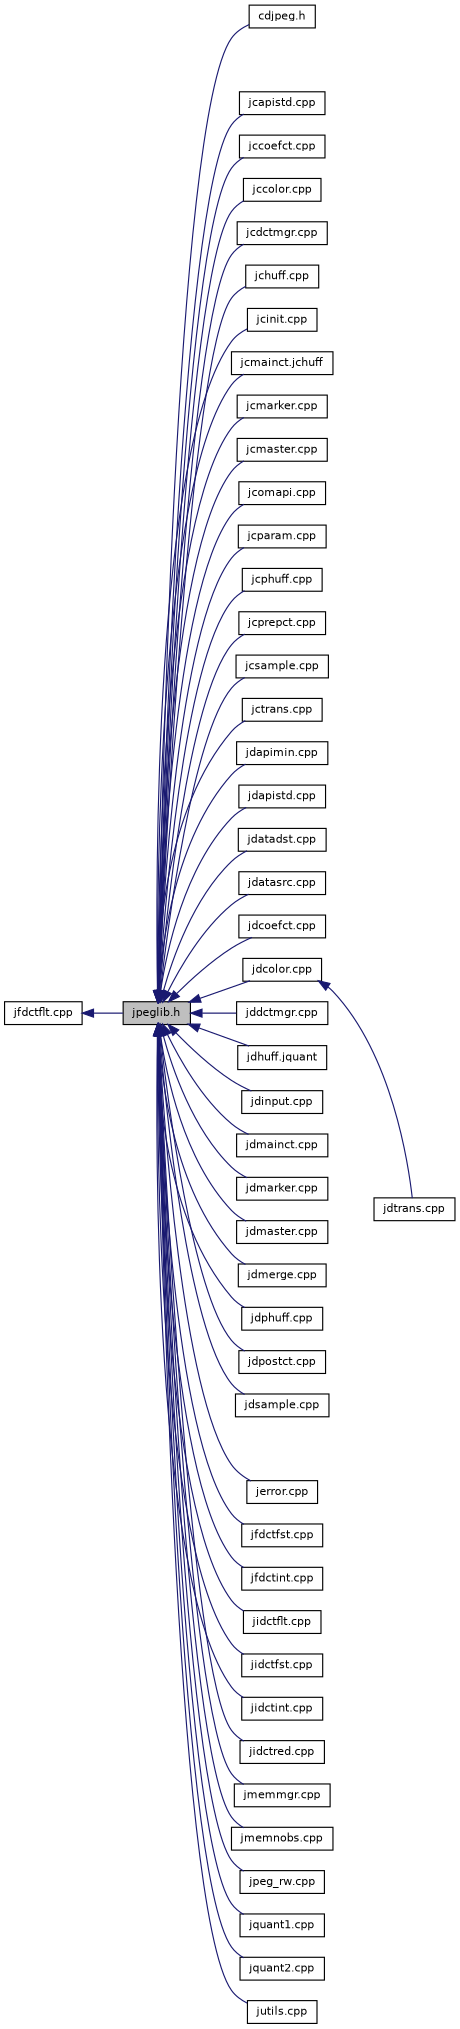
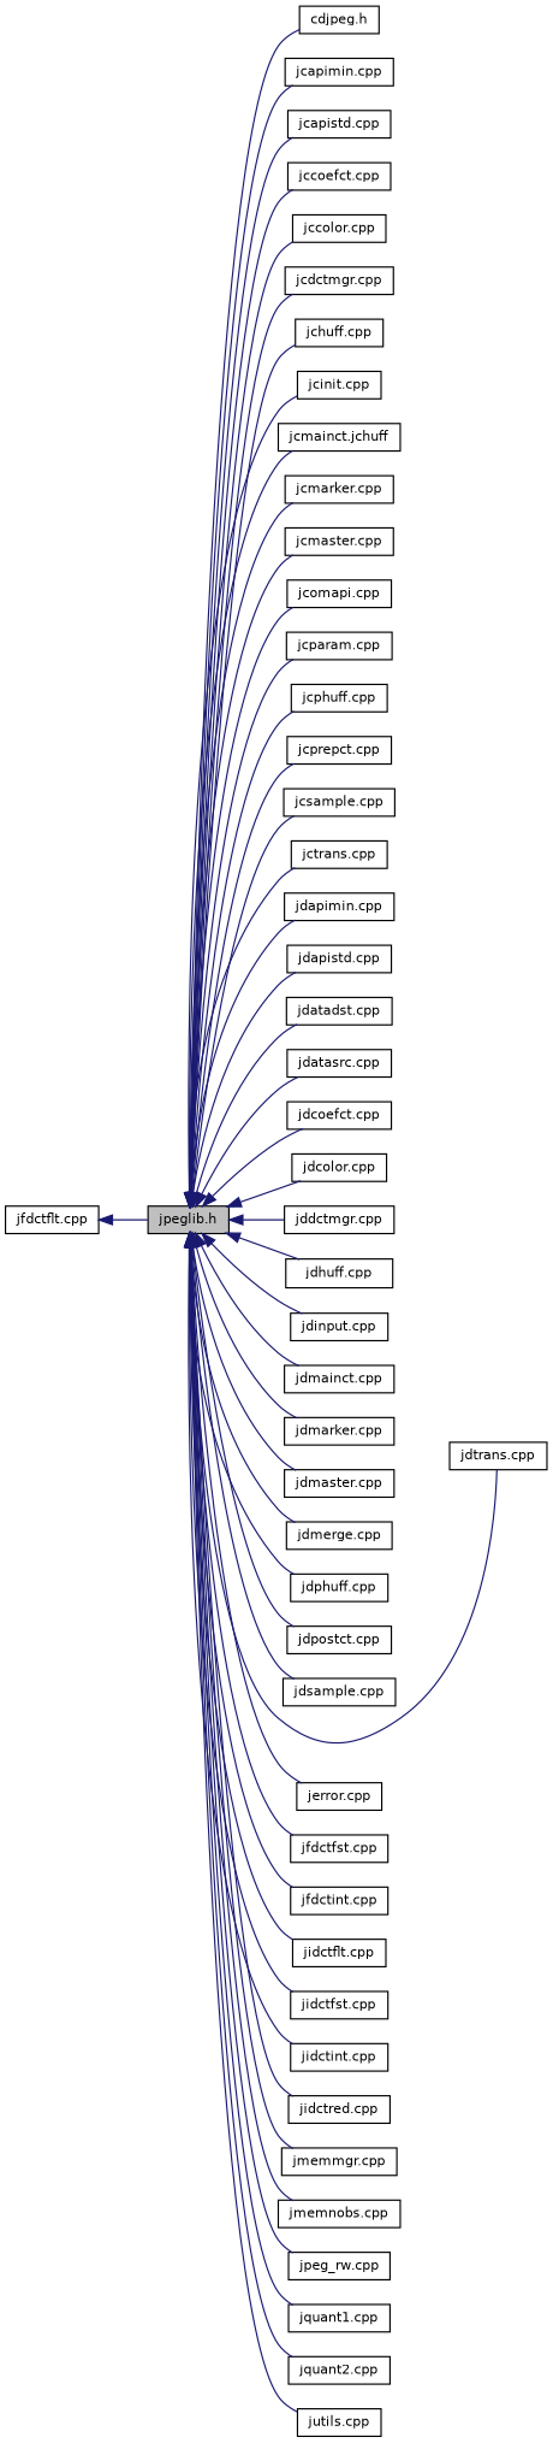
  digraph {
    rankdir=LR
    node [color=black fillcolor=white fontname=Helvetica fontsize=10 shape=record style=filled]
    edge [color=midnightblue dir=back fontname=Helvetica fontsize=10 labelfontname=Helvetica labelfontsize=10 style=solid]
    n1 [fillcolor=grey75 fontcolor=black height=0.2 label="jpeglib.h" width=0.4]
    n2 [height=0.2 label="cdjpeg.h" width=0.4]
+   n3 [height=0.2 label="jcapimin.cpp" width=0.4]
    n4 [height=0.2 label="jcapistd.cpp" width=0.4]
    n5 [height=0.2 label="jccoefct.cpp" width=0.4]
    n6 [height=0.2 label="jccolor.cpp" width=0.4]
    n7 [height=0.2 label="jcdctmgr.cpp" width=0.4]
    n8 [height=0.2 label="jchuff.cpp" width=0.4]
    n9 [height=0.2 label="jcinit.cpp" width=0.4]
    n10 [height=0.2 label="jcmainct.jchuff" width=0.4]
    n11 [height=0.2 label="jcmarker.cpp" width=0.4]
    n12 [height=0.2 label="jcmaster.cpp" width=0.4]
    n13 [height=0.2 label="jcomapi.cpp" width=0.4]
    n14 [height=0.2 label="jcparam.cpp" width=0.4]
    n15 [height=0.2 label="jcphuff.cpp" width=0.4]
    n16 [height=0.2 label="jcprepct.cpp" width=0.4]
    n17 [height=0.2 label="jcsample.cpp" width=0.4]
    n18 [height=0.2 label="jctrans.cpp" width=0.4]
    n19 [height=0.2 label="jdapimin.cpp" width=0.4]
    n20 [height=0.2 label="jdapistd.cpp" width=0.4]
    n21 [height=0.2 label="jdatadst.cpp" width=0.4]
    n22 [height=0.2 label="jdatasrc.cpp" width=0.4]
    n23 [height=0.2 label="jdcoefct.cpp" width=0.4]
    n24 [height=0.2 label="jdcolor.cpp" width=0.4]
    n25 [height=0.2 label="jddctmgr.cpp" width=0.4]
-   n26 [height=0.2 label="jdhuff.jquant" width=0.4]
+   n26 [height=0.2 label="jdhuff.cpp" width=0.4]
    n27 [height=0.2 label="jdinput.cpp" width=0.4]
    n28 [height=0.2 label="jdmainct.cpp" width=0.4]
    n29 [height=0.2 label="jdmarker.cpp" width=0.4]
    n30 [height=0.2 label="jdmaster.cpp" width=0.4]
    n31 [height=0.2 label="jdmerge.cpp" width=0.4]
    n32 [height=0.2 label="jdphuff.cpp" width=0.4]
    n33 [height=0.2 label="jdpostct.cpp" width=0.4]
    n34 [height=0.2 label="jdsample.cpp" width=0.4]
    n35 [height=0.2 label="jdtrans.cpp" width=0.4]
    n36 [height=0.2 label="jerror.cpp" width=0.4]
    n37 [height=0.2 label="jfdctfst.cpp" width=0.4]
    n38 [height=0.2 label="jfdctint.cpp" width=0.4]
    n39 [height=0.2 label="jidctflt.cpp" width=0.4]
    n40 [height=0.2 label="jidctfst.cpp" width=0.4]
    n41 [height=0.2 label="jidctint.cpp" width=0.4]
    n42 [height=0.2 label="jidctred.cpp" width=0.4]
    n43 [height=0.2 label="jmemmgr.cpp" width=0.4]
    n44 [height=0.2 label="jmemnobs.cpp" width=0.4]
    n45 [height=0.2 label="jpeg_rw.cpp" width=0.4]
    n46 [height=0.2 label="jquant1.cpp" width=0.4]
    n47 [height=0.2 label="jquant2.cpp" width=0.4]
    n48 [height=0.2 label="jutils.cpp" width=0.4]
    n49 [height=0.2 label="jfdctflt.cpp" width=0.4]
    n1 -> n2
+   n1 -> n3
    n1 -> n4
    n1 -> n5
    n1 -> n6
    n1 -> n7
    n1 -> n8
    n1 -> n9
    n1 -> n10
    n1 -> n11
    n1 -> n12
    n1 -> n13
    n1 -> n14
    n1 -> n15
    n1 -> n16
    n1 -> n17
    n1 -> n18
    n1 -> n19
    n1 -> n20
    n1 -> n21
    n1 -> n22
    n1 -> n23
    n1 -> n24
    n1 -> n25
    n1 -> n26
    n1 -> n27
    n1 -> n28
    n1 -> n29
    n1 -> n30
    n1 -> n31
    n1 -> n32
    n1 -> n33
    n1 -> n34
-   n24 -> n35
+   n1 -> n35
    n1 -> n36
    n1 -> n37
    n1 -> n38
    n1 -> n39
    n1 -> n40
    n1 -> n41
    n1 -> n42
    n1 -> n43
    n1 -> n44
    n1 -> n45
    n1 -> n46
    n1 -> n47
    n1 -> n48
    n49 -> n1
  }
